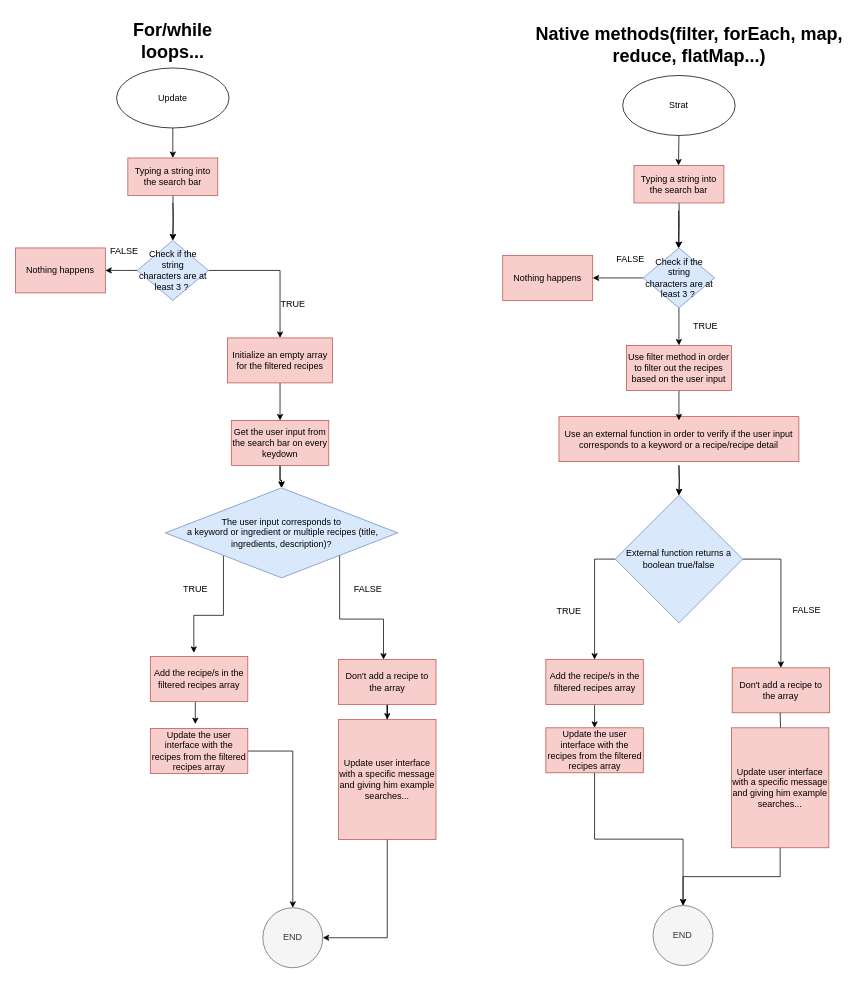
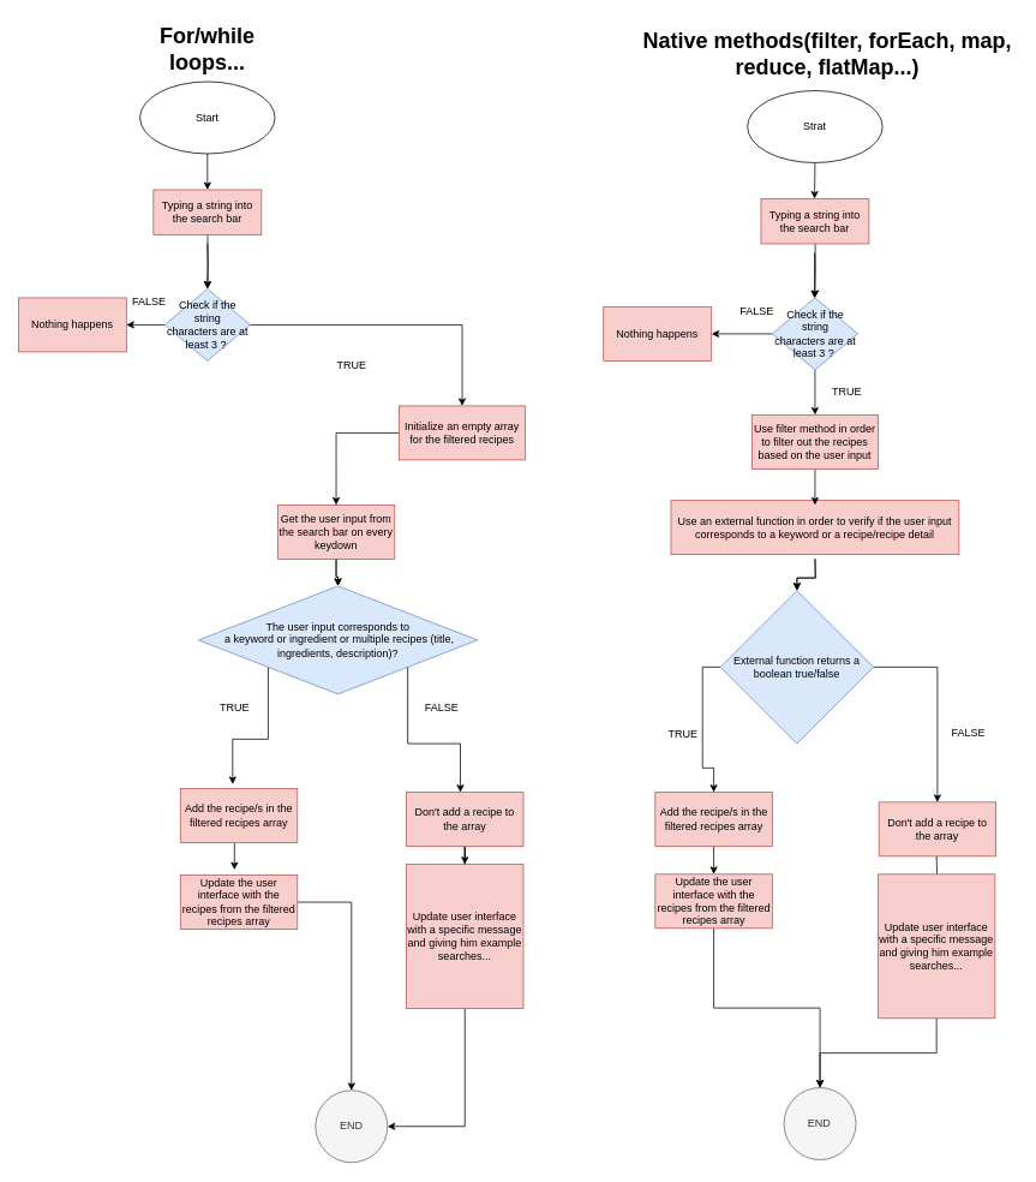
  <mxCell id="0" />
  <mxCell id="1" parent="0" />
  <mxCell id="2" value="" style="edgeStyle=orthogonalEdgeStyle;rounded=0;orthogonalLoop=1;jettySize=auto;html=1;" edge="1" parent="1" source="3"><mxGeometry relative="1" as="geometry"><mxPoint x="230" y="210" as="targetPoint" /></mxGeometry></mxCell>
- <mxCell id="3" value="Update" style="ellipse;whiteSpace=wrap;html=1;" vertex="1" parent="1"><mxGeometry x="155" y="90" width="150" height="80" as="geometry" /></mxCell>
+ <mxCell id="3" value="Start" style="ellipse;whiteSpace=wrap;html=1;" vertex="1" parent="1"><mxGeometry x="155" y="90" width="150" height="80" as="geometry" /></mxCell>
  <mxCell id="4" value="" style="edgeStyle=orthogonalEdgeStyle;rounded=0;orthogonalLoop=1;jettySize=auto;html=1;" edge="1" parent="1" source="6" target="14"><mxGeometry relative="1" as="geometry" /></mxCell>
  <mxCell id="5" value="" style="edgeStyle=orthogonalEdgeStyle;rounded=0;orthogonalLoop=1;jettySize=auto;html=1;" edge="1" parent="1" source="6" target="14"><mxGeometry relative="1" as="geometry" /></mxCell>
  <mxCell id="6" value="Get the user input from the search bar on every keydown" style="rounded=0;whiteSpace=wrap;html=1;align=center;fillColor=#f8cecc;strokeColor=#b85450;" vertex="1" parent="1"><mxGeometry x="308" y="560" width="130" height="60" as="geometry" /></mxCell>
  <mxCell id="7" value="" style="edgeStyle=orthogonalEdgeStyle;rounded=0;orthogonalLoop=1;jettySize=auto;html=1;" edge="1" parent="1" target="11"><mxGeometry relative="1" as="geometry"><mxPoint x="230" y="250" as="sourcePoint" /></mxGeometry></mxCell>
  <mxCell id="8" value="" style="edgeStyle=orthogonalEdgeStyle;rounded=0;orthogonalLoop=1;jettySize=auto;html=1;" edge="1" parent="1" target="11"><mxGeometry relative="1" as="geometry"><mxPoint x="230" y="270" as="sourcePoint" /></mxGeometry></mxCell>
  <mxCell id="9" value="" style="edgeStyle=orthogonalEdgeStyle;rounded=0;orthogonalLoop=1;jettySize=auto;html=1;" edge="1" parent="1" source="11" target="19"><mxGeometry relative="1" as="geometry" /></mxCell>
  <mxCell id="10" style="edgeStyle=orthogonalEdgeStyle;rounded=0;orthogonalLoop=1;jettySize=auto;html=1;" edge="1" parent="1" source="11"><mxGeometry relative="1" as="geometry"><mxPoint x="140" y="360" as="targetPoint" /></mxGeometry></mxCell>
  <mxCell id="11" value="Check if the string &lt;br&gt;characters are at least 3 ?&amp;nbsp;" style="rhombus;whiteSpace=wrap;html=1;fillColor=#dae8fc;strokeColor=#6c8ebf;" vertex="1" parent="1"><mxGeometry x="182.5" y="320" width="95" height="80" as="geometry" /></mxCell>
  <mxCell id="12" value="TRUE" style="text;html=1;align=center;verticalAlign=middle;resizable=0;points=[];autosize=1;strokeColor=none;fillColor=none;" vertex="1" parent="1"><mxGeometry x="360" y="390" width="60" height="30" as="geometry" /></mxCell>
  <mxCell id="13" value="" style="edgeStyle=orthogonalEdgeStyle;rounded=0;orthogonalLoop=1;jettySize=auto;html=1;exitX=0;exitY=1;exitDx=0;exitDy=0;" edge="1" parent="1" source="14"><mxGeometry relative="1" as="geometry"><mxPoint x="258" y="870" as="targetPoint" /><Array as="points"><mxPoint x="298" y="820" /><mxPoint x="258" y="820" /></Array></mxGeometry></mxCell>
  <mxCell id="14" value="&lt;div&gt;&lt;span style=&quot;background-color: initial;&quot;&gt;The user input corresponds to&lt;/span&gt;&lt;/div&gt;&lt;div&gt;&lt;span style=&quot;background-color: initial;&quot;&gt;&amp;nbsp;a keyword or ingredient or multiple recipes (title, ingredients, description)?&lt;/span&gt;&lt;br&gt;&lt;/div&gt;" style="rhombus;whiteSpace=wrap;html=1;fillColor=#dae8fc;strokeColor=#6c8ebf;" vertex="1" parent="1"><mxGeometry x="220" y="650" width="310" height="120" as="geometry" /></mxCell>
  <mxCell id="15" value="" style="edgeStyle=orthogonalEdgeStyle;rounded=0;orthogonalLoop=1;jettySize=auto;html=1;" edge="1" parent="1"><mxGeometry relative="1" as="geometry"><mxPoint x="260" y="935" as="sourcePoint" /><mxPoint x="260" y="965" as="targetPoint" /></mxGeometry></mxCell>
  <mxCell id="16" value="Add the recipe/s in the filtered recipes array" style="rounded=0;whiteSpace=wrap;html=1;align=center;fillColor=#f8cecc;strokeColor=#b85450;" vertex="1" parent="1"><mxGeometry x="200" y="875" width="130" height="60" as="geometry" /></mxCell>
  <mxCell id="17" value="TRUE" style="text;html=1;align=center;verticalAlign=middle;resizable=0;points=[];autosize=1;strokeColor=none;fillColor=none;" vertex="1" parent="1"><mxGeometry x="230" y="770" width="60" height="30" as="geometry" /></mxCell>
  <mxCell id="18" value="" style="edgeStyle=orthogonalEdgeStyle;rounded=0;orthogonalLoop=1;jettySize=auto;html=1;entryX=0.5;entryY=0;entryDx=0;entryDy=0;" edge="1" parent="1" source="19" target="6"><mxGeometry relative="1" as="geometry"><Array as="points"><mxPoint x="373" y="530" /><mxPoint x="373" y="530" /></Array></mxGeometry></mxCell>
- <mxCell id="19" value="Initialize an empty array for the filtered recipes" style="rounded=0;whiteSpace=wrap;html=1;align=center;fillColor=#f8cecc;strokeColor=#b85450;" vertex="1" parent="1"><mxGeometry x="303" y="450" width="140" height="60" as="geometry" /></mxCell>
+ <mxCell id="19" value="Initialize an empty array for the filtered recipes" style="rounded=0;whiteSpace=wrap;html=1;align=center;fillColor=#f8cecc;strokeColor=#b85450;" vertex="1" parent="1"><mxGeometry x="443" y="450" width="140" height="60" as="geometry" /></mxCell>
  <mxCell id="20" style="edgeStyle=orthogonalEdgeStyle;rounded=0;orthogonalLoop=1;jettySize=auto;html=1;" edge="1" parent="1" source="21" target="22"><mxGeometry relative="1" as="geometry" /></mxCell>
  <mxCell id="21" value="Update the user interface with the recipes from the filtered&lt;br&gt;recipes array" style="rounded=0;whiteSpace=wrap;html=1;align=center;fillColor=#f8cecc;strokeColor=#b85450;" vertex="1" parent="1"><mxGeometry x="200" y="971" width="130" height="60" as="geometry" /></mxCell>
  <mxCell id="22" value="END" style="ellipse;whiteSpace=wrap;html=1;rounded=0;fillColor=#f5f5f5;fontColor=#333333;strokeColor=#666666;" vertex="1" parent="1"><mxGeometry x="350.005" y="1210" width="80" height="80" as="geometry" /></mxCell>
  <mxCell id="23" value="" style="edgeStyle=orthogonalEdgeStyle;rounded=0;orthogonalLoop=1;jettySize=auto;html=1;exitX=1;exitY=1;exitDx=0;exitDy=0;" edge="1" parent="1" source="14"><mxGeometry relative="1" as="geometry"><mxPoint x="381" y="850" as="sourcePoint" /><mxPoint x="511" y="879" as="targetPoint" /><Array as="points"><mxPoint x="453" y="825" /><mxPoint x="511" y="825" /></Array></mxGeometry></mxCell>
  <mxCell id="24" value="" style="edgeStyle=orthogonalEdgeStyle;rounded=0;orthogonalLoop=1;jettySize=auto;html=1;" edge="1" parent="1" source="25" target="27"><mxGeometry relative="1" as="geometry" /></mxCell>
  <mxCell id="25" value="Don't add a recipe to the array" style="rounded=0;whiteSpace=wrap;html=1;align=center;fillColor=#f8cecc;strokeColor=#b85450;" vertex="1" parent="1"><mxGeometry x="451" y="879" width="130" height="60" as="geometry" /></mxCell>
  <mxCell id="26" style="edgeStyle=orthogonalEdgeStyle;rounded=0;orthogonalLoop=1;jettySize=auto;html=1;exitX=0.5;exitY=1;exitDx=0;exitDy=0;entryX=1;entryY=0.5;entryDx=0;entryDy=0;" edge="1" parent="1" source="27" target="22"><mxGeometry relative="1" as="geometry" /></mxCell>
  <mxCell id="27" value="Update user interface with a specific message and giving him example searches..." style="rounded=0;whiteSpace=wrap;html=1;align=center;fillColor=#f8cecc;strokeColor=#b85450;" vertex="1" parent="1"><mxGeometry x="451" y="959" width="130" height="160" as="geometry" /></mxCell>
  <mxCell id="28" value="&lt;div&gt;FALSE&lt;/div&gt;" style="text;html=1;align=center;verticalAlign=middle;resizable=0;points=[];autosize=1;strokeColor=none;fillColor=none;" vertex="1" parent="1"><mxGeometry x="460" y="770" width="60" height="30" as="geometry" /></mxCell>
  <mxCell id="29" value="Nothing happens" style="rounded=0;whiteSpace=wrap;html=1;fillColor=#f8cecc;strokeColor=#b85450;" vertex="1" parent="1"><mxGeometry x="20" y="330" width="120" height="60" as="geometry" /></mxCell>
  <mxCell id="30" value="Typing a string into the search bar" style="rounded=0;whiteSpace=wrap;html=1;fillColor=#f8cecc;strokeColor=#b85450;" vertex="1" parent="1"><mxGeometry x="170" y="210" width="120" height="50" as="geometry" /></mxCell>
  <mxCell id="31" value="FALSE" style="text;html=1;align=center;verticalAlign=middle;resizable=0;points=[];autosize=1;strokeColor=none;fillColor=none;" vertex="1" parent="1"><mxGeometry x="135" y="320" width="60" height="30" as="geometry" /></mxCell>
  <mxCell id="32" value="&lt;h1&gt;For/while loops...&lt;/h1&gt;" style="text;html=1;strokeColor=none;fillColor=none;spacing=5;spacingTop=-20;whiteSpace=wrap;overflow=hidden;rounded=0;align=center;" vertex="1" parent="1"><mxGeometry x="135" y="20" width="190" height="120" as="geometry" /></mxCell>
  <mxCell id="33" value="" style="edgeStyle=orthogonalEdgeStyle;rounded=0;orthogonalLoop=1;jettySize=auto;html=1;" edge="1" parent="1" source="34"><mxGeometry relative="1" as="geometry"><mxPoint x="904.462" y="220" as="targetPoint" /></mxGeometry></mxCell>
  <mxCell id="34" value="Strat" style="ellipse;whiteSpace=wrap;html=1;" vertex="1" parent="1"><mxGeometry x="830" y="100" width="150" height="80" as="geometry" /></mxCell>
  <mxCell id="35" value="" style="edgeStyle=orthogonalEdgeStyle;rounded=0;orthogonalLoop=1;jettySize=auto;html=1;" edge="1" parent="1" target="46"><mxGeometry relative="1" as="geometry"><mxPoint x="905" y="620" as="sourcePoint" /></mxGeometry></mxCell>
  <mxCell id="36" value="" style="edgeStyle=orthogonalEdgeStyle;rounded=0;orthogonalLoop=1;jettySize=auto;html=1;" edge="1" parent="1" target="46"><mxGeometry relative="1" as="geometry"><mxPoint x="905" y="620" as="sourcePoint" /></mxGeometry></mxCell>
  <mxCell id="37" value="Use an external function in order to verify if the user input corresponds to a keyword or a recipe/recipe detail" style="rounded=0;whiteSpace=wrap;html=1;align=center;fillColor=#f8cecc;strokeColor=#b85450;" vertex="1" parent="1"><mxGeometry x="745" y="555" width="320" height="60" as="geometry" /></mxCell>
  <mxCell id="38" value="" style="edgeStyle=orthogonalEdgeStyle;rounded=0;orthogonalLoop=1;jettySize=auto;html=1;" edge="1" parent="1" target="42"><mxGeometry relative="1" as="geometry"><mxPoint x="905" y="260" as="sourcePoint" /></mxGeometry></mxCell>
  <mxCell id="39" value="" style="edgeStyle=orthogonalEdgeStyle;rounded=0;orthogonalLoop=1;jettySize=auto;html=1;" edge="1" parent="1" target="42"><mxGeometry relative="1" as="geometry"><mxPoint x="904.462" y="280" as="sourcePoint" /></mxGeometry></mxCell>
  <mxCell id="40" value="" style="edgeStyle=orthogonalEdgeStyle;rounded=0;orthogonalLoop=1;jettySize=auto;html=1;" edge="1" parent="1" source="42" target="51"><mxGeometry relative="1" as="geometry" /></mxCell>
  <mxCell id="41" value="" style="edgeStyle=orthogonalEdgeStyle;rounded=0;orthogonalLoop=1;jettySize=auto;html=1;" edge="1" parent="1" source="42" target="62"><mxGeometry relative="1" as="geometry" /></mxCell>
  <mxCell id="42" value="Check if the string&lt;br style=&quot;border-color: var(--border-color);&quot;&gt;characters are at least 3 ?&amp;nbsp;" style="rhombus;whiteSpace=wrap;html=1;fillColor=#dae8fc;strokeColor=#6c8ebf;" vertex="1" parent="1"><mxGeometry x="857.5" y="330" width="95" height="80" as="geometry" /></mxCell>
  <mxCell id="43" value="TRUE" style="text;html=1;align=center;verticalAlign=middle;resizable=0;points=[];autosize=1;strokeColor=none;fillColor=none;" vertex="1" parent="1"><mxGeometry x="910" y="420" width="60" height="30" as="geometry" /></mxCell>
  <mxCell id="44" style="edgeStyle=orthogonalEdgeStyle;rounded=0;orthogonalLoop=1;jettySize=auto;html=1;exitX=1;exitY=0.5;exitDx=0;exitDy=0;" edge="1" parent="1" source="46" target="55"><mxGeometry relative="1" as="geometry" /></mxCell>
  <mxCell id="45" style="edgeStyle=orthogonalEdgeStyle;rounded=0;orthogonalLoop=1;jettySize=auto;html=1;exitX=0;exitY=0.5;exitDx=0;exitDy=0;entryX=0.5;entryY=0;entryDx=0;entryDy=0;" edge="1" parent="1" source="46" target="48"><mxGeometry relative="1" as="geometry" /></mxCell>
- <mxCell id="46" value="&lt;div&gt;External function returns a boolean true/false&lt;/div&gt;" style="rhombus;whiteSpace=wrap;html=1;fillColor=#dae8fc;strokeColor=#6c8ebf;" vertex="1" parent="1"><mxGeometry x="820" y="660" width="170" height="170" as="geometry" /></mxCell>
+ <mxCell id="46" value="&lt;div&gt;External function returns a boolean true/false&lt;/div&gt;" style="rhombus;whiteSpace=wrap;html=1;fillColor=#dae8fc;strokeColor=#6c8ebf;" vertex="1" parent="1"><mxGeometry x="800" y="655" width="170" height="170" as="geometry" /></mxCell>
  <mxCell id="47" style="edgeStyle=orthogonalEdgeStyle;rounded=0;orthogonalLoop=1;jettySize=auto;html=1;exitX=0.5;exitY=1;exitDx=0;exitDy=0;entryX=0.5;entryY=0;entryDx=0;entryDy=0;" edge="1" parent="1" source="48" target="53"><mxGeometry relative="1" as="geometry" /></mxCell>
  <mxCell id="48" value="Add the recipe/s in the filtered recipes array" style="rounded=0;whiteSpace=wrap;html=1;align=center;fillColor=#f8cecc;strokeColor=#b85450;" vertex="1" parent="1"><mxGeometry x="727.5" y="879" width="130" height="60" as="geometry" /></mxCell>
  <mxCell id="49" value="TRUE" style="text;html=1;align=center;verticalAlign=middle;resizable=0;points=[];autosize=1;strokeColor=none;fillColor=none;" vertex="1" parent="1"><mxGeometry x="727.5" y="800" width="60" height="30" as="geometry" /></mxCell>
  <mxCell id="50" value="" style="edgeStyle=orthogonalEdgeStyle;rounded=0;orthogonalLoop=1;jettySize=auto;html=1;entryX=0.5;entryY=0;entryDx=0;entryDy=0;" edge="1" parent="1" source="51"><mxGeometry relative="1" as="geometry"><Array as="points"><mxPoint x="905" y="500" /></Array><mxPoint x="905" y="560" as="targetPoint" /></mxGeometry></mxCell>
  <mxCell id="51" value="Use filter method in order to filter out the recipes based on the user input" style="rounded=0;whiteSpace=wrap;html=1;align=center;fillColor=#f8cecc;strokeColor=#b85450;" vertex="1" parent="1"><mxGeometry x="835" y="460" width="140" height="60" as="geometry" /></mxCell>
  <mxCell id="52" style="edgeStyle=orthogonalEdgeStyle;rounded=0;orthogonalLoop=1;jettySize=auto;html=1;exitX=0.5;exitY=1;exitDx=0;exitDy=0;" edge="1" parent="1" source="53" target="54"><mxGeometry relative="1" as="geometry" /></mxCell>
  <mxCell id="53" value="Update the user interface with the recipes from the filtered&lt;br style=&quot;border-color: var(--border-color);&quot;&gt;recipes array" style="rounded=0;whiteSpace=wrap;html=1;align=center;fillColor=#f8cecc;strokeColor=#b85450;" vertex="1" parent="1"><mxGeometry x="727.5" y="970" width="130" height="60" as="geometry" /></mxCell>
  <mxCell id="54" value="END" style="ellipse;whiteSpace=wrap;html=1;rounded=0;fillColor=#f5f5f5;fontColor=#333333;strokeColor=#666666;" vertex="1" parent="1"><mxGeometry x="870.495" y="1207" width="80" height="80" as="geometry" /></mxCell>
  <mxCell id="55" value="Don't add a recipe to the array" style="rounded=0;whiteSpace=wrap;html=1;align=center;fillColor=#f8cecc;strokeColor=#b85450;" vertex="1" parent="1"><mxGeometry x="976" y="890" width="130" height="60" as="geometry" /></mxCell>
  <mxCell id="56" value="" style="edgeStyle=orthogonalEdgeStyle;rounded=0;orthogonalLoop=1;jettySize=auto;html=1;" edge="1" parent="1" target="58"><mxGeometry relative="1" as="geometry"><mxPoint x="1040.01" y="950" as="sourcePoint" /></mxGeometry></mxCell>
  <mxCell id="57" style="edgeStyle=orthogonalEdgeStyle;rounded=0;orthogonalLoop=1;jettySize=auto;html=1;exitX=0.5;exitY=1;exitDx=0;exitDy=0;entryX=0.5;entryY=0;entryDx=0;entryDy=0;" edge="1" parent="1" source="58" target="54"><mxGeometry relative="1" as="geometry" /></mxCell>
  <mxCell id="58" value="&lt;div&gt;Update user interface with a specific message and giving him example searches...&lt;/div&gt;" style="rounded=0;whiteSpace=wrap;html=1;align=center;fillColor=#f8cecc;strokeColor=#b85450;" vertex="1" parent="1"><mxGeometry x="975" y="970" width="130" height="160" as="geometry" /></mxCell>
  <mxCell id="59" value="FALSE" style="text;html=1;align=center;verticalAlign=middle;resizable=0;points=[];autosize=1;strokeColor=none;fillColor=none;" vertex="1" parent="1"><mxGeometry x="1045" y="798" width="60" height="30" as="geometry" /></mxCell>
  <mxCell id="60" value="&lt;h1&gt;Native methods(filter, forEach, map, reduce, flatMap...)&lt;/h1&gt;" style="text;html=1;strokeColor=none;fillColor=none;spacing=5;spacingTop=-20;whiteSpace=wrap;overflow=hidden;rounded=0;align=center;" vertex="1" parent="1"><mxGeometry x="709" y="25" width="420" height="76" as="geometry" /></mxCell>
  <mxCell id="61" value="Typing a string into the search bar" style="rounded=0;whiteSpace=wrap;html=1;fillColor=#f8cecc;strokeColor=#b85450;" vertex="1" parent="1"><mxGeometry x="845" y="220" width="120" height="50" as="geometry" /></mxCell>
  <mxCell id="62" value="Nothing happens" style="whiteSpace=wrap;html=1;fillColor=#f8cecc;strokeColor=#b85450;" vertex="1" parent="1"><mxGeometry x="670" y="340" width="120" height="60" as="geometry" /></mxCell>
  <mxCell id="63" value="FALSE" style="text;html=1;align=center;verticalAlign=middle;resizable=0;points=[];autosize=1;strokeColor=none;fillColor=none;" vertex="1" parent="1"><mxGeometry x="810" y="330" width="60" height="30" as="geometry" /></mxCell>
